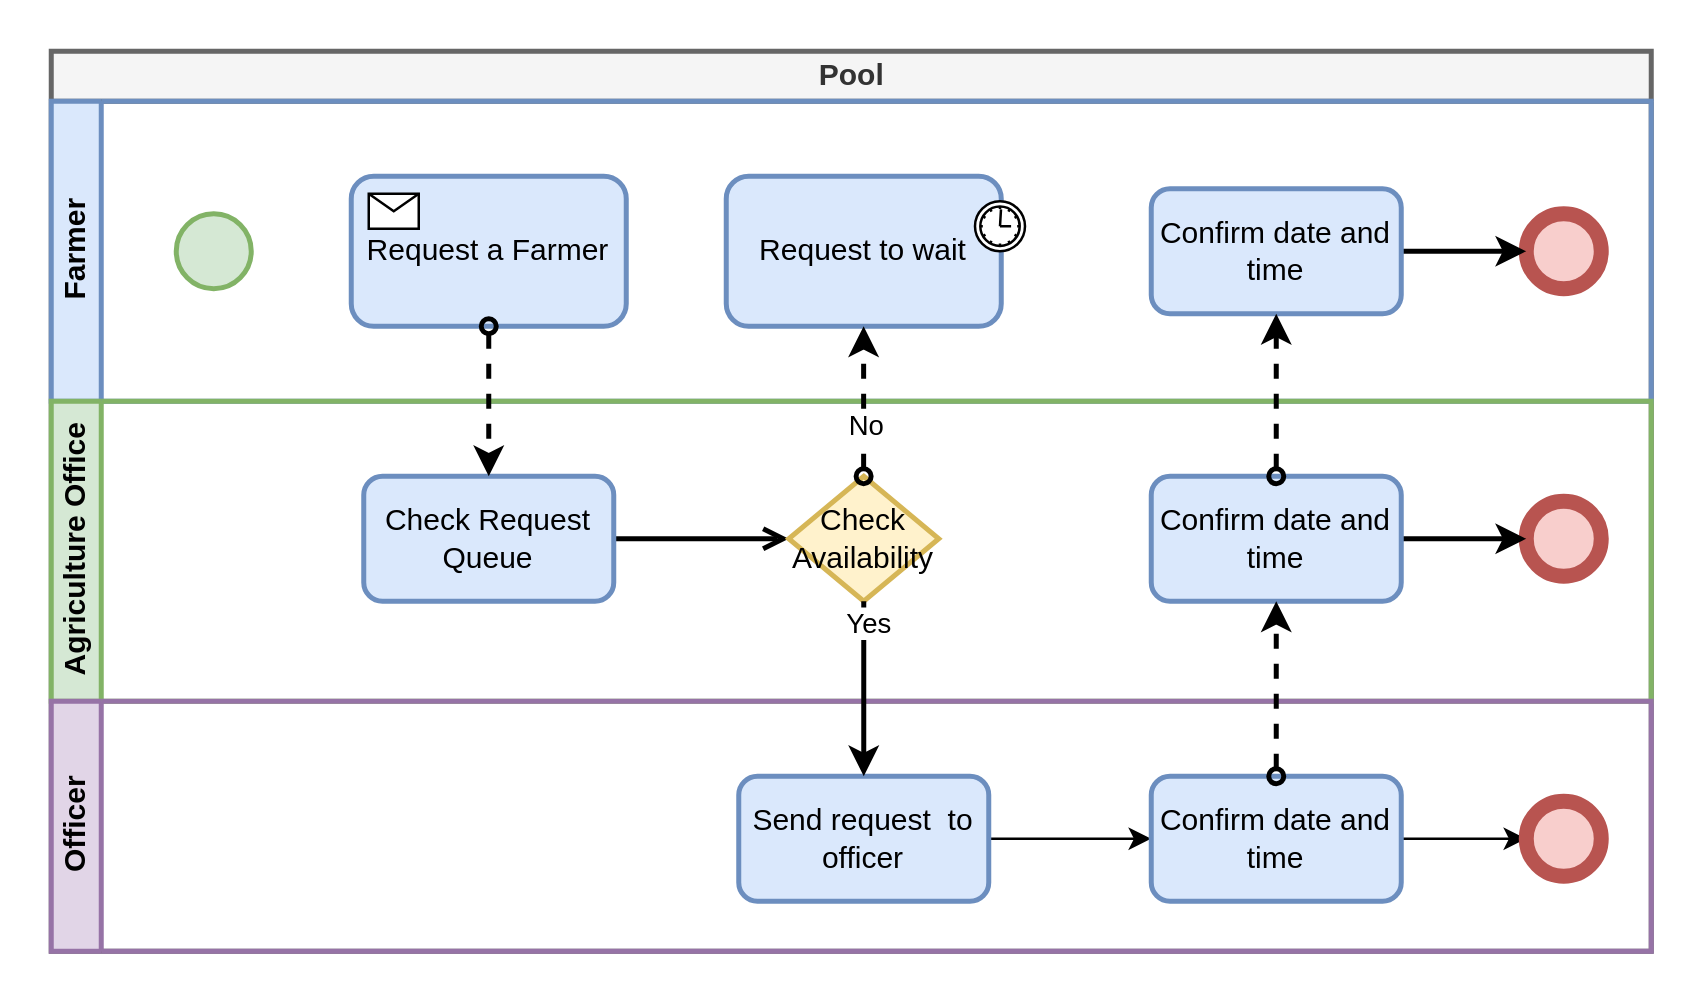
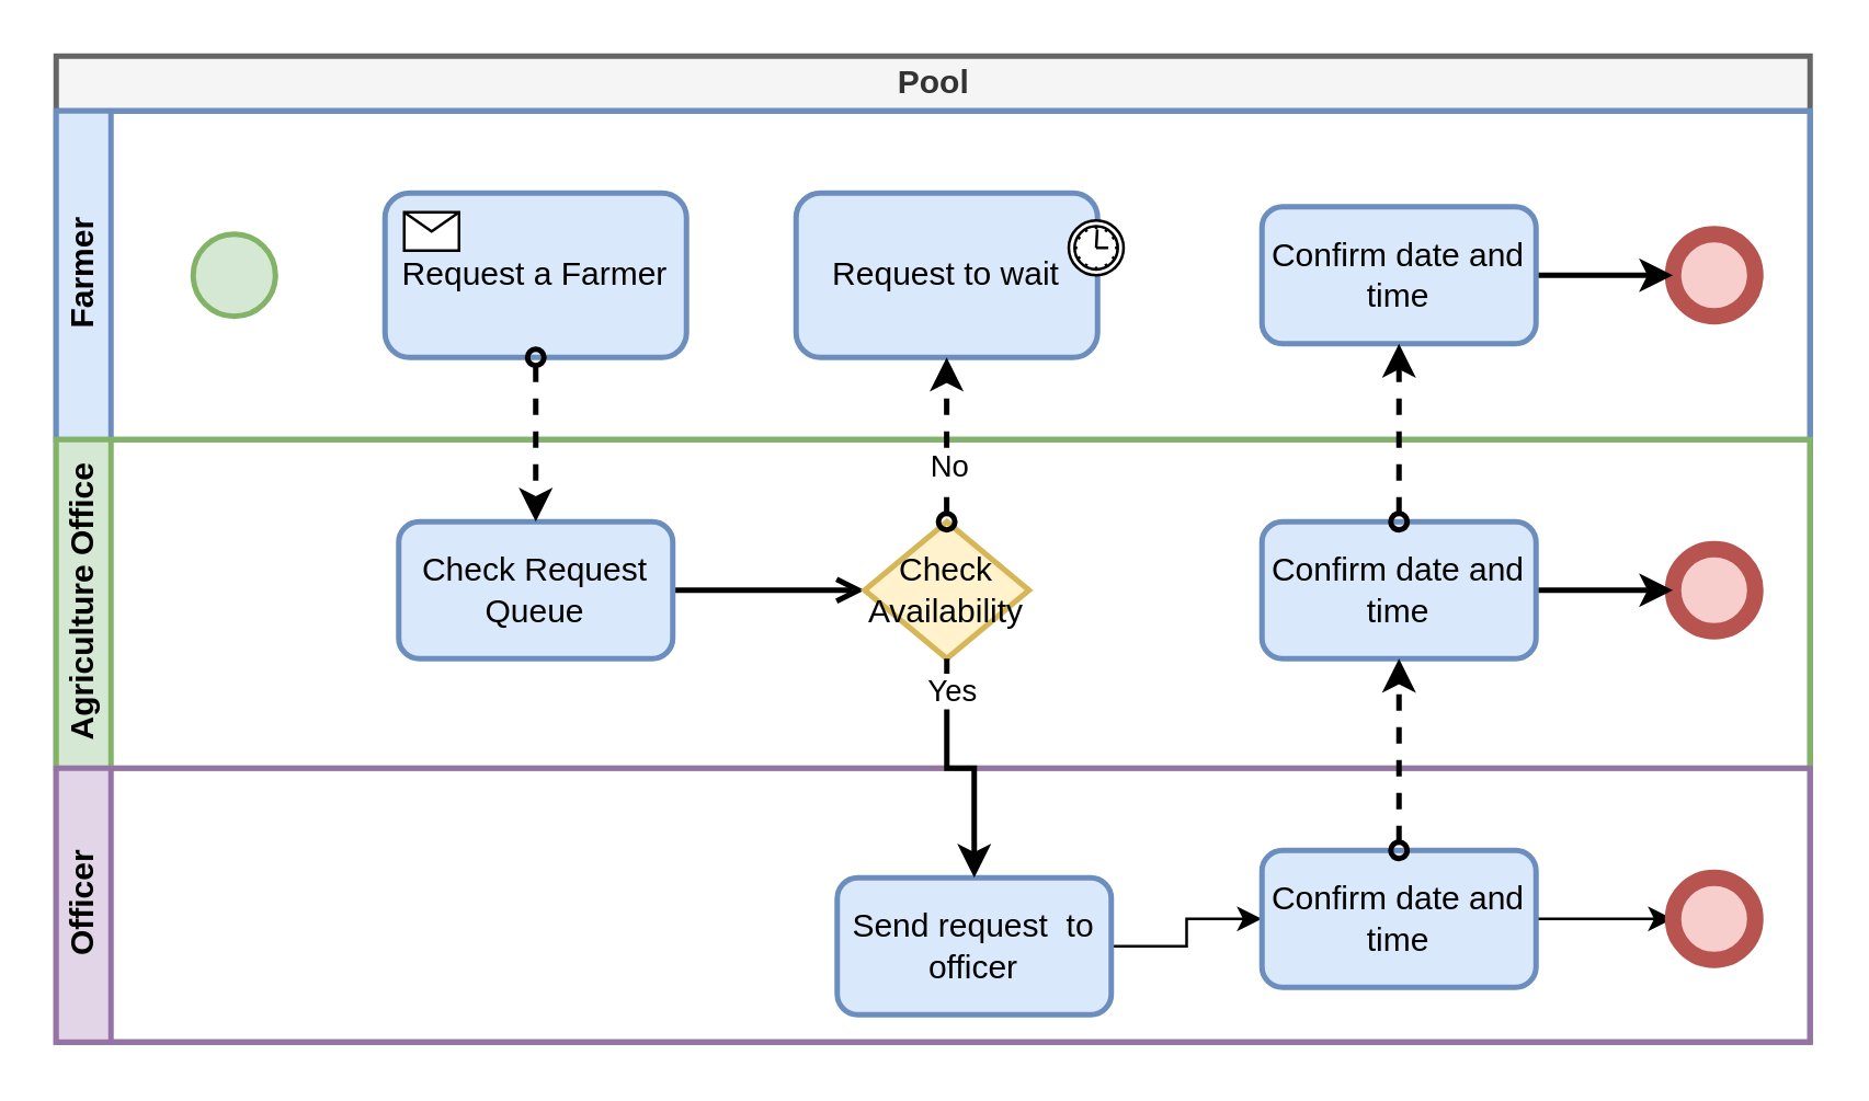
  <mxCell id="0" />
  <mxCell id="1" parent="0" />
  <mxCell id="2" value="Pool" style="swimlane;html=1;childLayout=stackLayout;resizeParent=1;resizeParentMax=0;horizontal=1;startSize=20;horizontalStack=0;strokeWidth=2;fillColor=#f5f5f5;strokeColor=#666666;fontColor=#333333;" vertex="1" parent="1"><mxGeometry x="20" y="20" width="640" height="360" as="geometry" /></mxCell>
  <mxCell id="3" value="Farmer" style="swimlane;html=1;startSize=20;horizontal=0;strokeWidth=2;fillColor=#dae8fc;strokeColor=#6c8ebf;" vertex="1" parent="2"><mxGeometry y="20" width="640" height="120" as="geometry" /></mxCell>
  <mxCell id="4" value="" style="shape=mxgraph.bpmn.shape;html=1;verticalLabelPosition=bottom;labelBackgroundColor=#ffffff;verticalAlign=top;align=center;perimeter=ellipsePerimeter;outlineConnect=0;outline=standard;symbol=general;strokeWidth=2;fillColor=#d5e8d4;strokeColor=#82b366;" vertex="1" parent="3"><mxGeometry x="50" y="45" width="30" height="30" as="geometry" /></mxCell>
  <mxCell id="5" value="Request a Farmer" style="html=1;whiteSpace=wrap;rounded=1;dropTarget=0;strokeWidth=2;fillColor=#dae8fc;strokeColor=#6c8ebf;" vertex="1" parent="3"><mxGeometry x="120" y="30" width="110" height="60" as="geometry" /></mxCell>
  <mxCell id="6" value="" style="html=1;shape=message;outlineConnect=0;" vertex="1" parent="5"><mxGeometry width="20" height="14" relative="1" as="geometry"><mxPoint x="7" y="7" as="offset" /></mxGeometry></mxCell>
  <mxCell id="7" value="Request to wait" style="html=1;whiteSpace=wrap;rounded=1;dropTarget=0;strokeWidth=2;fillColor=#dae8fc;strokeColor=#6c8ebf;" vertex="1" parent="3"><mxGeometry x="270" y="30" width="110" height="60" as="geometry" /></mxCell>
  <mxCell id="8" value="" style="shape=mxgraph.bpmn.timer_start;perimeter=ellipsePerimeter;html=1;labelPosition=right;align=left;outlineConnect=0;" vertex="1" parent="7"><mxGeometry x="1" width="29" height="20" relative="1" as="geometry"><mxPoint x="-15" y="10" as="offset" /></mxGeometry></mxCell>
  <mxCell id="9" value="" style="shape=mxgraph.bpmn.shape;html=1;verticalLabelPosition=bottom;labelBackgroundColor=#ffffff;verticalAlign=top;align=center;perimeter=ellipsePerimeter;outlineConnect=0;outline=end;symbol=general;strokeWidth=2;fillColor=#f8cecc;strokeColor=#b85450;" vertex="1" parent="3"><mxGeometry x="590" y="45" width="30" height="30" as="geometry" /></mxCell>
  <mxCell id="10" style="edgeStyle=orthogonalEdgeStyle;rounded=0;orthogonalLoop=1;jettySize=auto;html=1;entryX=0;entryY=0.5;entryDx=0;entryDy=0;startArrow=none;startFill=0;strokeWidth=2;" edge="1" parent="3" source="11" target="9"><mxGeometry relative="1" as="geometry" /></mxCell>
  <mxCell id="11" value="Confirm date and time" style="shape=ext;rounded=1;html=1;whiteSpace=wrap;strokeWidth=2;fillColor=#dae8fc;strokeColor=#6c8ebf;" vertex="1" parent="3"><mxGeometry x="440" y="35" width="100" height="50" as="geometry" /></mxCell>
  <mxCell id="12" value="Agriculture Office" style="swimlane;html=1;startSize=20;horizontal=0;strokeWidth=2;fillColor=#d5e8d4;strokeColor=#82b366;" vertex="1" parent="2"><mxGeometry y="140" width="640" height="120" as="geometry" /></mxCell>
  <mxCell id="13" value="" style="shape=mxgraph.bpmn.shape;html=1;verticalLabelPosition=bottom;labelBackgroundColor=#ffffff;verticalAlign=top;align=center;perimeter=ellipsePerimeter;outlineConnect=0;outline=end;symbol=general;strokeWidth=2;fillColor=#f8cecc;strokeColor=#b85450;" vertex="1" parent="12"><mxGeometry x="590" y="40" width="30" height="30" as="geometry" /></mxCell>
  <mxCell id="14" style="edgeStyle=orthogonalEdgeStyle;rounded=0;orthogonalLoop=1;jettySize=auto;html=1;entryX=0;entryY=0.5;entryDx=0;entryDy=0;startArrow=none;startFill=0;strokeWidth=2;endArrow=open;" edge="1" parent="12" source="15" target="16"><mxGeometry relative="1" as="geometry" /></mxCell>
  <mxCell id="15" value="Check Request Queue" style="shape=ext;rounded=1;html=1;whiteSpace=wrap;strokeWidth=2;fillColor=#dae8fc;strokeColor=#6c8ebf;" vertex="1" parent="12"><mxGeometry x="125" y="30" width="100" height="50" as="geometry" /></mxCell>
  <mxCell id="16" value="Check&lt;br&gt;Availability" style="shape=hexagon;html=1;whiteSpace=wrap;perimeter=hexagonPerimeter;rounded=0;strokeWidth=2;size=0.5;fillColor=#fff2cc;strokeColor=#d6b656;" vertex="1" parent="12"><mxGeometry x="295" y="30" width="60" height="50" as="geometry" /></mxCell>
  <mxCell id="17" style="edgeStyle=orthogonalEdgeStyle;rounded=0;orthogonalLoop=1;jettySize=auto;html=1;entryX=0.5;entryY=1;entryDx=0;entryDy=0;startArrow=oval;startFill=0;dashed=1;strokeWidth=2;" edge="1" parent="12"><mxGeometry relative="1" as="geometry"><mxPoint x="324.95" y="30" as="sourcePoint" /><mxPoint x="324.95" y="-30" as="targetPoint" /></mxGeometry></mxCell>
  <mxCell id="18" value="No" style="edgeLabel;html=1;align=center;verticalAlign=middle;resizable=0;points=[];" vertex="1" connectable="0" parent="17"><mxGeometry x="-0.667" relative="1" as="geometry"><mxPoint x="0.05" y="-10.1" as="offset" /></mxGeometry></mxCell>
  <mxCell id="19" style="edgeStyle=orthogonalEdgeStyle;rounded=0;orthogonalLoop=1;jettySize=auto;html=1;entryX=0;entryY=0.5;entryDx=0;entryDy=0;startArrow=none;startFill=0;strokeWidth=2;" edge="1" parent="12" source="20" target="13"><mxGeometry relative="1" as="geometry" /></mxCell>
  <mxCell id="20" value="Confirm date and time" style="shape=ext;rounded=1;html=1;whiteSpace=wrap;strokeWidth=2;fillColor=#dae8fc;strokeColor=#6c8ebf;" vertex="1" parent="12"><mxGeometry x="440" y="30" width="100" height="50" as="geometry" /></mxCell>
  <mxCell id="21" value="Officer" style="swimlane;html=1;startSize=20;horizontal=0;strokeWidth=2;fillColor=#e1d5e7;strokeColor=#9673a6;" vertex="1" parent="2"><mxGeometry y="260" width="640" height="100" as="geometry" /></mxCell>
  <mxCell id="22" style="edgeStyle=orthogonalEdgeStyle;rounded=0;orthogonalLoop=1;jettySize=auto;html=1;entryX=0;entryY=0.5;entryDx=0;entryDy=0;startArrow=none;startFill=0;" edge="1" parent="21" source="23" target="25"><mxGeometry relative="1" as="geometry" /></mxCell>
- <mxCell id="23" value="Send request&amp;nbsp; to officer" style="shape=ext;rounded=1;html=1;whiteSpace=wrap;strokeWidth=2;fillColor=#dae8fc;strokeColor=#6c8ebf;" vertex="1" parent="21"><mxGeometry x="275" y="30" width="100" height="50" as="geometry" /></mxCell>
+ <mxCell id="23" value="Send request&amp;nbsp; to officer" style="shape=ext;rounded=1;html=1;whiteSpace=wrap;strokeWidth=2;fillColor=#dae8fc;strokeColor=#6c8ebf;" vertex="1" parent="21"><mxGeometry x="285" y="40" width="100" height="50" as="geometry" /></mxCell>
  <mxCell id="24" style="edgeStyle=orthogonalEdgeStyle;rounded=0;orthogonalLoop=1;jettySize=auto;html=1;entryX=0;entryY=0.5;entryDx=0;entryDy=0;startArrow=none;startFill=0;" edge="1" parent="21" source="25" target="26"><mxGeometry relative="1" as="geometry" /></mxCell>
  <mxCell id="25" value="Confirm date and time" style="shape=ext;rounded=1;html=1;whiteSpace=wrap;strokeWidth=2;fillColor=#dae8fc;strokeColor=#6c8ebf;" vertex="1" parent="21"><mxGeometry x="440" y="30" width="100" height="50" as="geometry" /></mxCell>
  <mxCell id="26" value="" style="shape=mxgraph.bpmn.shape;html=1;verticalLabelPosition=bottom;labelBackgroundColor=#ffffff;verticalAlign=top;align=center;perimeter=ellipsePerimeter;outlineConnect=0;outline=end;symbol=general;strokeWidth=2;fillColor=#f8cecc;strokeColor=#b85450;" vertex="1" parent="21"><mxGeometry x="590" y="40" width="30" height="30" as="geometry" /></mxCell>
  <mxCell id="27" style="edgeStyle=orthogonalEdgeStyle;rounded=0;orthogonalLoop=1;jettySize=auto;html=1;dashed=1;startArrow=oval;startFill=0;strokeWidth=2;" edge="1" parent="2" source="5" target="15"><mxGeometry relative="1" as="geometry" /></mxCell>
  <mxCell id="28" style="edgeStyle=orthogonalEdgeStyle;rounded=0;orthogonalLoop=1;jettySize=auto;html=1;entryX=0.5;entryY=0;entryDx=0;entryDy=0;startArrow=none;startFill=0;strokeWidth=2;" edge="1" parent="2" source="16" target="23"><mxGeometry relative="1" as="geometry" /></mxCell>
  <mxCell id="29" value="Yes" style="edgeLabel;html=1;align=center;verticalAlign=middle;resizable=0;points=[];" vertex="1" connectable="0" parent="28"><mxGeometry x="-0.761" y="1" relative="1" as="geometry"><mxPoint as="offset" /></mxGeometry></mxCell>
  <mxCell id="30" style="edgeStyle=orthogonalEdgeStyle;rounded=0;orthogonalLoop=1;jettySize=auto;html=1;entryX=0.5;entryY=1;entryDx=0;entryDy=0;startArrow=oval;startFill=0;strokeWidth=2;dashed=1;" edge="1" parent="2" source="25" target="20"><mxGeometry relative="1" as="geometry" /></mxCell>
  <mxCell id="31" style="edgeStyle=orthogonalEdgeStyle;rounded=0;orthogonalLoop=1;jettySize=auto;html=1;entryX=0.5;entryY=1;entryDx=0;entryDy=0;dashed=1;startArrow=oval;startFill=0;strokeWidth=2;" edge="1" parent="2" source="20" target="11"><mxGeometry relative="1" as="geometry" /></mxCell>
